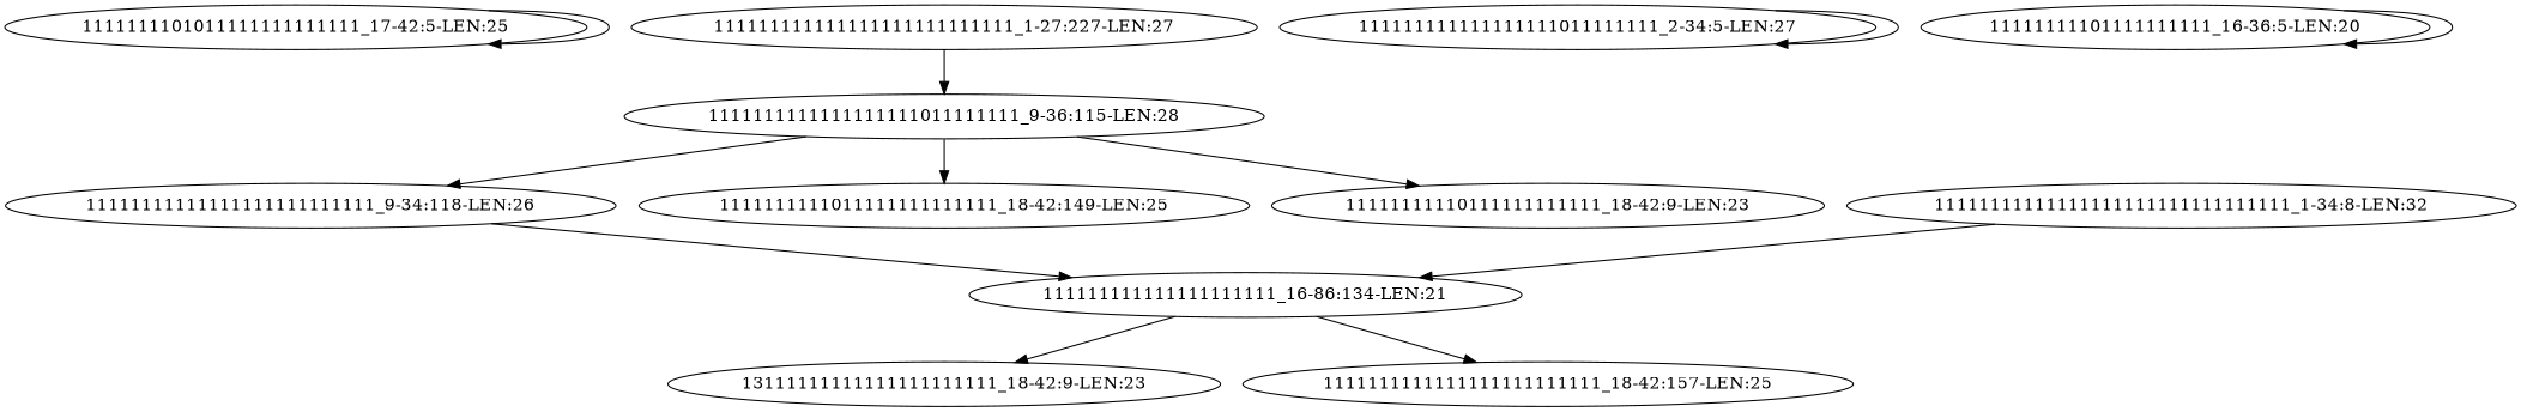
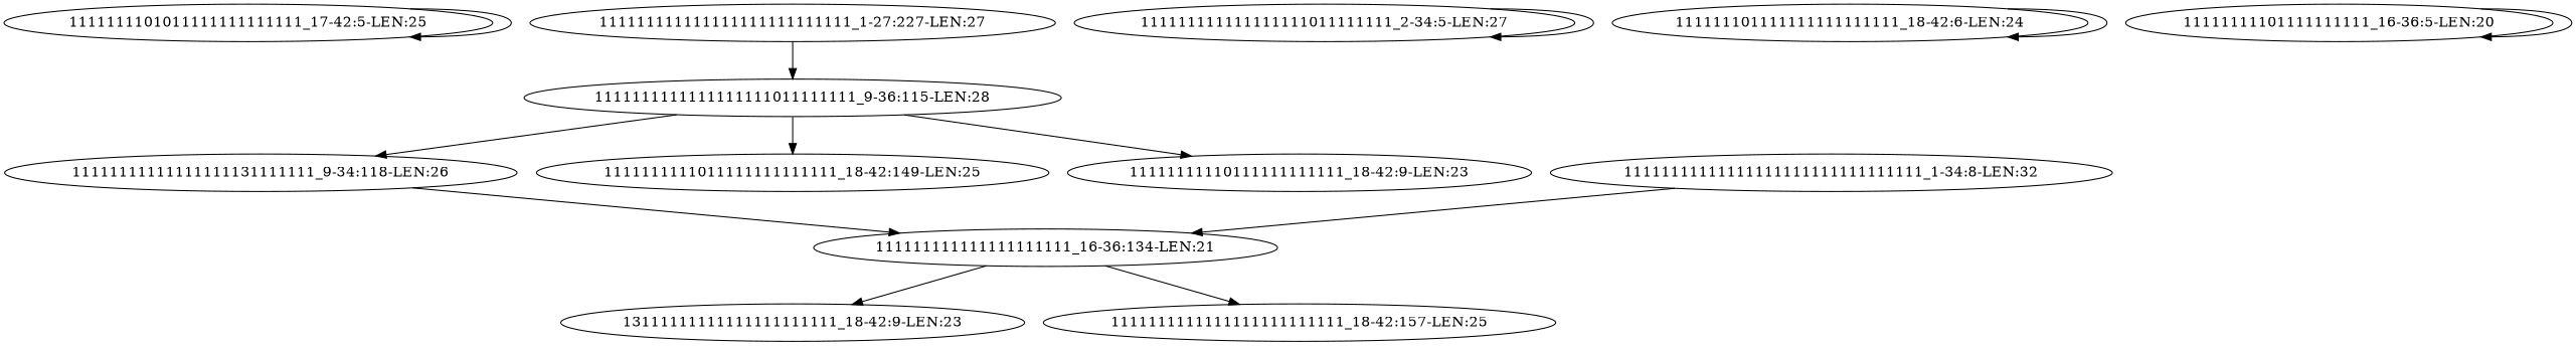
  digraph {
    "1111111101011111111111111_17-42:5-LEN:25"
    "111111111111111111111111111_1-27:227-LEN:27"
    "1111111111111111111011111111_9-36:115-LEN:28"
-   "11111111111111111111111111_9-34:118-LEN:26"
+   "11111111111111111111111111_9-34:118-LEN:26" [label="11111111111111111131111111_9-34:118-LEN:26"]
    "1111111111011111111111111_18-42:149-LEN:25"
    "11111111110111111111111_18-42:9-LEN:23"
-   "111111111111111111111_16-36:134-LEN:21" [label="111111111111111111111_16-86:134-LEN:21"]
+   "111111111111111111111_16-36:134-LEN:21"
    n8 [label="13111111111111111111111_18-42:9-LEN:23"]
    "1111111111111111111111111_18-42:157-LEN:25"
    "11111111111111111111111111111111_1-34:8-LEN:32"
    n11 [label="111111111111111111011111111_2-34:5-LEN:27"]
+   "111111101111111111111111_18-42:6-LEN:24"
    "11111111101111111111_16-36:5-LEN:20"
    "1111111101011111111111111_17-42:5-LEN:25" -> "1111111101011111111111111_17-42:5-LEN:25"
    "111111111111111111111111111_1-27:227-LEN:27" -> "1111111111111111111011111111_9-36:115-LEN:28"
    "1111111111111111111011111111_9-36:115-LEN:28" -> "11111111111111111111111111_9-34:118-LEN:26"
    "1111111111111111111011111111_9-36:115-LEN:28" -> "1111111111011111111111111_18-42:149-LEN:25"
    "1111111111111111111011111111_9-36:115-LEN:28" -> "11111111110111111111111_18-42:9-LEN:23"
    "11111111111111111111111111_9-34:118-LEN:26" -> "111111111111111111111_16-36:134-LEN:21"
    "111111111111111111111_16-36:134-LEN:21" -> n8
    "111111111111111111111_16-36:134-LEN:21" -> "1111111111111111111111111_18-42:157-LEN:25"
    "11111111111111111111111111111111_1-34:8-LEN:32" -> "111111111111111111111_16-36:134-LEN:21"
    n11 -> n11
+   "111111101111111111111111_18-42:6-LEN:24" -> "111111101111111111111111_18-42:6-LEN:24"
    "11111111101111111111_16-36:5-LEN:20" -> "11111111101111111111_16-36:5-LEN:20"
  }
